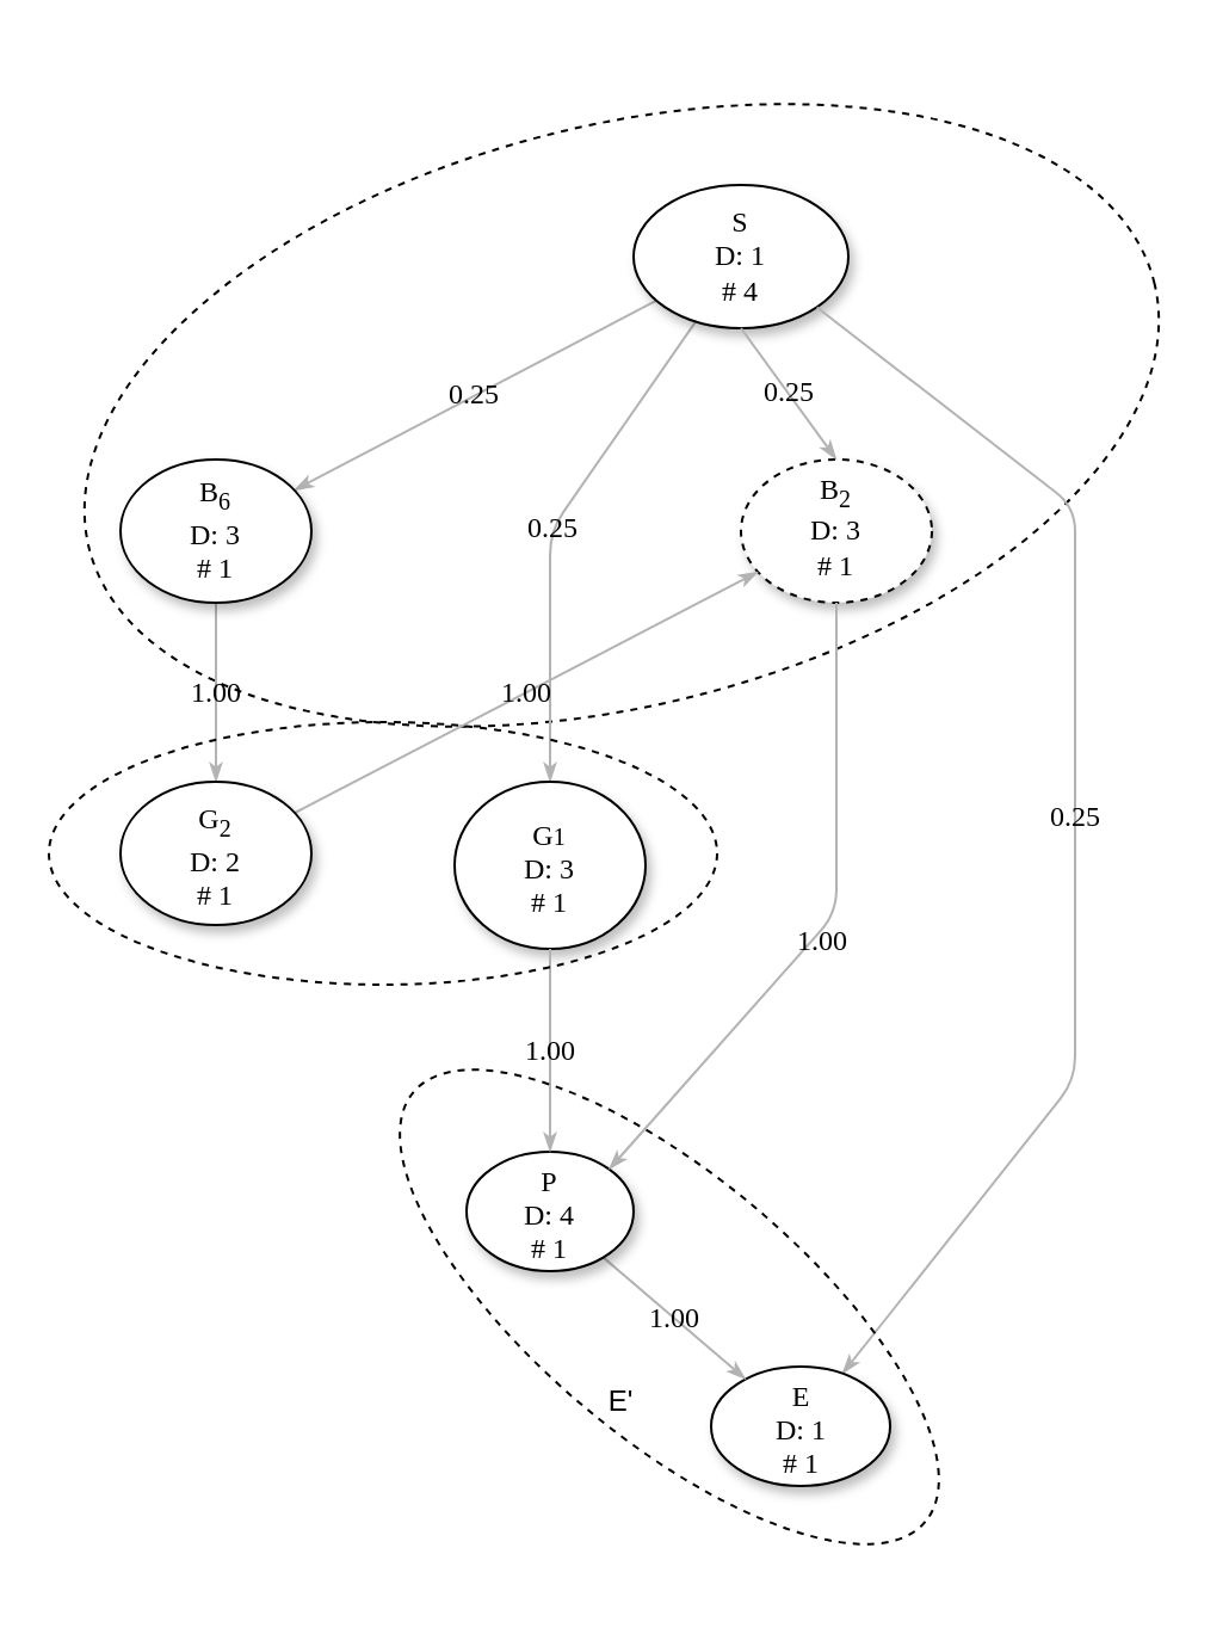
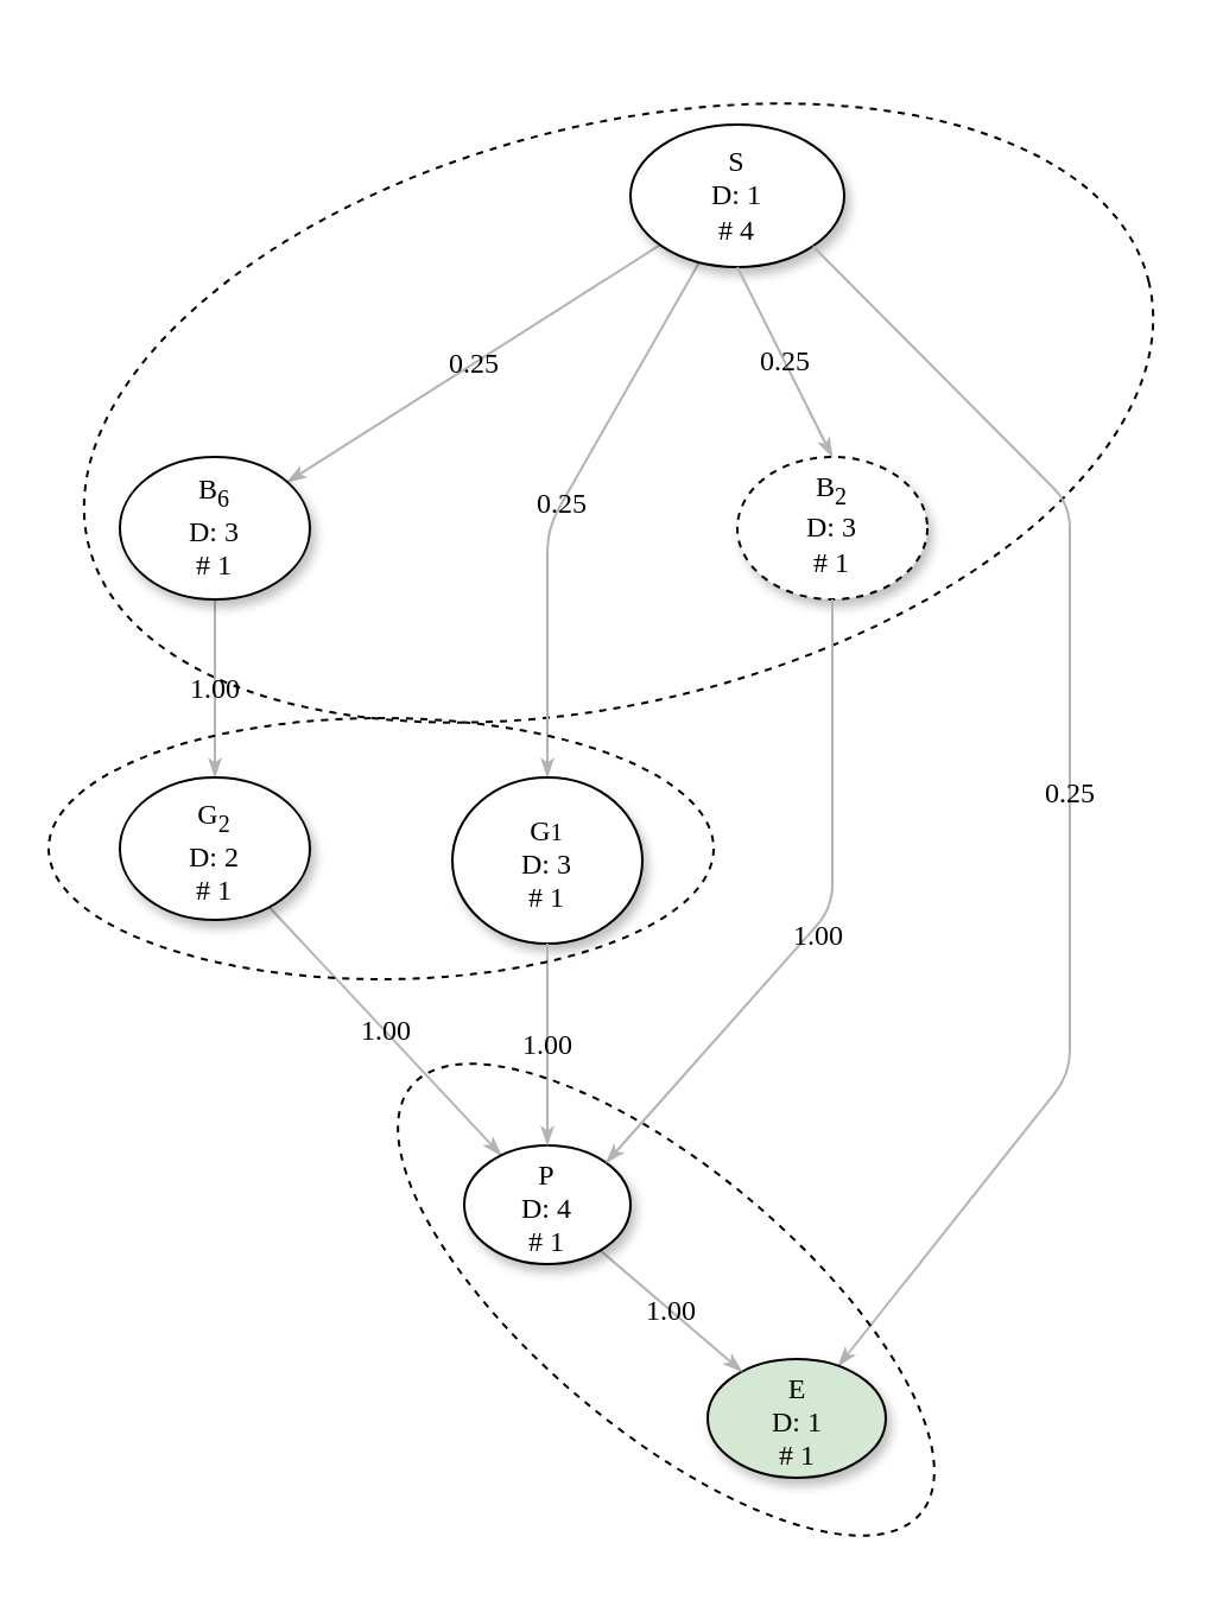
  <mxCell id="0" />
  <mxCell id="1" parent="0" />
  <mxCell id="2" value="" style="ellipse;whiteSpace=wrap;html=1;fillColor=none;dashed=1;rotation=-14;" parent="1" vertex="1"><mxGeometry x="30" y="20" width="460" height="243" as="geometry" /></mxCell>
  <mxCell id="3" value="0.25" style="edgeStyle=none;rounded=1;html=1;labelBackgroundColor=none;startArrow=none;startFill=0;startSize=5;endArrow=classicThin;endFill=1;endSize=5;jettySize=auto;orthogonalLoop=1;strokeColor=#B3B3B3;strokeWidth=1;fontFamily=Verdana;fontSize=12;fontColor=#000000;" parent="1" source="5" target="11" edge="1"><mxGeometry relative="1" as="geometry" /></mxCell>
  <mxCell id="4" value="0.25" style="edgeStyle=none;rounded=1;html=1;labelBackgroundColor=none;startArrow=none;startFill=0;startSize=5;endArrow=classicThin;endFill=1;endSize=5;jettySize=auto;orthogonalLoop=1;strokeColor=#B3B3B3;strokeWidth=1;fontFamily=Verdana;fontSize=12;fontColor=#000000;" parent="1" source="5" target="7" edge="1"><mxGeometry relative="1" as="geometry"><Array as="points"><mxPoint x="230" y="190" /></Array></mxGeometry></mxCell>
- <mxCell id="5" value="S&lt;br&gt;D: 1&lt;br&gt;# 4&lt;br&gt;" style="ellipse;whiteSpace=wrap;html=1;rounded=0;shadow=1;comic=0;labelBackgroundColor=none;strokeColor=#000000;strokeWidth=1;fillColor=#FFFFFF;fontFamily=Verdana;fontSize=12;fontColor=#000000;align=center;" parent="1" vertex="1"><mxGeometry x="265" y="45" width="90" height="60" as="geometry" /></mxCell>
+ <mxCell id="5" value="S&lt;br&gt;D: 1&lt;br&gt;# 4&lt;br&gt;" style="ellipse;whiteSpace=wrap;html=1;rounded=0;shadow=1;comic=0;labelBackgroundColor=none;strokeColor=#000000;strokeWidth=1;fillColor=#FFFFFF;fontFamily=Verdana;fontSize=12;fontColor=#000000;align=center;" parent="1" vertex="1"><mxGeometry x="265" y="20" width="90" height="60" as="geometry" /></mxCell>
  <mxCell id="6" value="B&lt;sub&gt;2&lt;br&gt;&lt;/sub&gt;D: 3&lt;br&gt;# 1&lt;sub&gt;&lt;br&gt;&lt;/sub&gt;" style="ellipse;whiteSpace=wrap;html=1;rounded=0;shadow=1;comic=0;labelBackgroundColor=none;strokeColor=#000000;strokeWidth=1;fillColor=#FFFFFF;fontFamily=Verdana;fontSize=12;fontColor=#000000;align=center;dashed=1;" parent="1" vertex="1"><mxGeometry x="310" y="160" width="80" height="60" as="geometry" /></mxCell>
  <mxCell id="7" value="&lt;sub&gt;&lt;span style=&quot;font-size: 12px&quot;&gt;G&lt;/span&gt;1&lt;br&gt;&lt;/sub&gt;D: 3&lt;br&gt;# 1&lt;br&gt;" style="ellipse;whiteSpace=wrap;html=1;rounded=0;shadow=1;comic=0;labelBackgroundColor=none;strokeColor=#000000;strokeWidth=1;fillColor=#FFFFFF;fontFamily=Verdana;fontSize=12;fontColor=#000000;align=center;" parent="1" vertex="1"><mxGeometry x="190" y="295" width="80" height="70" as="geometry" /></mxCell>
  <mxCell id="8" value="0.25" style="edgeStyle=none;rounded=1;html=1;labelBackgroundColor=none;startArrow=none;startFill=0;startSize=5;endArrow=classicThin;endFill=1;endSize=5;jettySize=auto;orthogonalLoop=1;strokeColor=#B3B3B3;strokeWidth=1;fontFamily=Verdana;fontSize=12;fontColor=#000000;exitX=1;exitY=1;exitDx=0;exitDy=0;" parent="1" source="5" target="9" edge="1"><mxGeometry relative="1" as="geometry"><mxPoint x="230" y="210" as="sourcePoint" /><Array as="points"><mxPoint x="450" y="180" /><mxPoint x="450" y="320" /><mxPoint x="450" y="420" /></Array></mxGeometry></mxCell>
- <mxCell id="9" value="&lt;sub&gt;&lt;span style=&quot;font-size: 12px&quot;&gt;E&lt;/span&gt;&lt;br&gt;&lt;/sub&gt;&lt;span&gt;D: 1&lt;/span&gt;&lt;br&gt;&lt;span&gt;# 1&lt;/span&gt;" style="ellipse;whiteSpace=wrap;html=1;rounded=0;shadow=1;comic=0;labelBackgroundColor=none;strokeColor=#000000;strokeWidth=1;fillColor=#FFFFFF;fontFamily=Verdana;fontSize=12;fontColor=#000000;align=center;" parent="1" vertex="1"><mxGeometry x="297.5" y="540" width="75" height="50" as="geometry" /></mxCell>
+ <mxCell id="9" value="&lt;sub&gt;&lt;span style=&quot;font-size: 12px&quot;&gt;E&lt;/span&gt;&lt;br&gt;&lt;/sub&gt;&lt;span&gt;D: 1&lt;/span&gt;&lt;br&gt;&lt;span&gt;# 1&lt;/span&gt;" style="ellipse;whiteSpace=wrap;html=1;rounded=0;shadow=1;comic=0;labelBackgroundColor=none;strokeColor=#000000;strokeWidth=1;fillColor=#d5e8d4;fontFamily=Verdana;fontSize=12;fontColor=#000000;align=center;" parent="1" vertex="1"><mxGeometry x="297.5" y="540" width="75" height="50" as="geometry" /></mxCell>
  <mxCell id="10" value="1.00" style="edgeStyle=none;rounded=1;html=1;labelBackgroundColor=none;startArrow=none;startFill=0;startSize=5;endArrow=classicThin;endFill=1;endSize=5;jettySize=auto;orthogonalLoop=1;strokeColor=#B3B3B3;strokeWidth=1;fontFamily=Verdana;fontSize=12;fontColor=#000000;" parent="1" source="11" target="13" edge="1"><mxGeometry relative="1" as="geometry" /></mxCell>
  <mxCell id="11" value="B&lt;sub&gt;6&lt;br&gt;&lt;/sub&gt;D: 3&lt;br&gt;# 1&lt;br&gt;" style="ellipse;whiteSpace=wrap;html=1;rounded=0;shadow=1;comic=0;labelBackgroundColor=none;strokeColor=#000000;strokeWidth=1;fillColor=#FFFFFF;fontFamily=Verdana;fontSize=12;fontColor=#000000;align=center;" parent="1" vertex="1"><mxGeometry x="50" y="160" width="80" height="60" as="geometry" /></mxCell>
- <mxCell id="12" value="1.00" style="edgeStyle=none;rounded=1;html=1;labelBackgroundColor=none;startArrow=none;startFill=0;startSize=5;endArrow=classicThin;endFill=1;endSize=5;jettySize=auto;orthogonalLoop=1;strokeColor=#B3B3B3;strokeWidth=1;fontFamily=Verdana;fontSize=12;fontColor=#000000;" parent="1" source="13" target="6" edge="1"><mxGeometry relative="1" as="geometry" /></mxCell>
+ <mxCell id="12" value="1.00" style="edgeStyle=none;rounded=1;html=1;labelBackgroundColor=none;startArrow=none;startFill=0;startSize=5;endArrow=classicThin;endFill=1;endSize=5;jettySize=auto;orthogonalLoop=1;strokeColor=#B3B3B3;strokeWidth=1;fontFamily=Verdana;fontSize=12;fontColor=#000000;" parent="1" source="13" target="15" edge="1"><mxGeometry relative="1" as="geometry" /></mxCell>
  <mxCell id="13" value="&lt;sub&gt;&lt;span style=&quot;font-size: 12px&quot;&gt;G&lt;sub&gt;2&lt;/sub&gt;&lt;/span&gt;&lt;br&gt;&lt;/sub&gt;&lt;span&gt;D: 2&lt;/span&gt;&lt;br&gt;&lt;span&gt;# 1&lt;/span&gt;" style="ellipse;whiteSpace=wrap;html=1;rounded=0;shadow=1;comic=0;labelBackgroundColor=none;strokeColor=#000000;strokeWidth=1;fillColor=#FFFFFF;fontFamily=Verdana;fontSize=12;fontColor=#000000;align=center;" parent="1" vertex="1"><mxGeometry x="50" y="295" width="80" height="60" as="geometry" /></mxCell>
  <mxCell id="14" value="1.00" style="edgeStyle=none;rounded=1;html=1;labelBackgroundColor=none;startArrow=none;startFill=0;startSize=5;endArrow=classicThin;endFill=1;endSize=5;jettySize=auto;orthogonalLoop=1;strokeColor=#B3B3B3;strokeWidth=1;fontFamily=Verdana;fontSize=12;fontColor=#000000;" parent="1" source="15" target="9" edge="1"><mxGeometry relative="1" as="geometry" /></mxCell>
  <mxCell id="15" value="&lt;sub&gt;&lt;span style=&quot;font-size: 12px&quot;&gt;P&lt;/span&gt;&lt;br&gt;&lt;/sub&gt;D: 4&lt;br&gt;# 1&lt;br&gt;" style="ellipse;whiteSpace=wrap;html=1;rounded=0;shadow=1;comic=0;labelBackgroundColor=none;strokeColor=#000000;strokeWidth=1;fillColor=#FFFFFF;fontFamily=Verdana;fontSize=12;fontColor=#000000;align=center;" parent="1" vertex="1"><mxGeometry x="195" y="450" width="70" height="50" as="geometry" /></mxCell>
  <mxCell id="16" value="1.00" style="edgeStyle=none;rounded=1;html=1;labelBackgroundColor=none;startArrow=none;startFill=0;startSize=5;endArrow=classicThin;endFill=1;endSize=5;jettySize=auto;orthogonalLoop=1;strokeColor=#B3B3B3;strokeWidth=1;fontFamily=Verdana;fontSize=12;fontColor=#000000;exitX=0.5;exitY=1;exitDx=0;exitDy=0;entryX=1;entryY=0;entryDx=0;entryDy=0;" parent="1" source="6" target="15" edge="1"><mxGeometry x="0.045" y="4" relative="1" as="geometry"><mxPoint x="340" y="240" as="sourcePoint" /><mxPoint x="444.56" y="398.099" as="targetPoint" /><Array as="points"><mxPoint x="350" y="350" /></Array><mxPoint as="offset" /></mxGeometry></mxCell>
  <mxCell id="17" value="0.25" style="edgeStyle=none;rounded=1;html=1;labelBackgroundColor=none;startArrow=none;startFill=0;startSize=5;endArrow=classicThin;endFill=1;endSize=5;jettySize=auto;orthogonalLoop=1;strokeColor=#B3B3B3;strokeWidth=1;fontFamily=Verdana;fontSize=12;fontColor=#000000;exitX=0.5;exitY=1;exitDx=0;exitDy=0;entryX=0.5;entryY=0;entryDx=0;entryDy=0;" parent="1" source="5" target="6" edge="1"><mxGeometry relative="1" as="geometry"><mxPoint x="509.95" y="310.874" as="sourcePoint" /><mxPoint x="684.56" y="339.099" as="targetPoint" /></mxGeometry></mxCell>
  <mxCell id="18" value="1.00" style="edgeStyle=none;rounded=1;html=1;labelBackgroundColor=none;startArrow=none;startFill=0;startSize=5;endArrow=classicThin;endFill=1;endSize=5;jettySize=auto;orthogonalLoop=1;strokeColor=#B3B3B3;strokeWidth=1;fontFamily=Verdana;fontSize=12;fontColor=#000000;exitX=0.5;exitY=1;exitDx=0;exitDy=0;entryX=0.5;entryY=0;entryDx=0;entryDy=0;" parent="1" source="7" target="15" edge="1"><mxGeometry relative="1" as="geometry"><mxPoint x="153.95" y="510.874" as="sourcePoint" /><mxPoint x="328.56" y="539.099" as="targetPoint" /></mxGeometry></mxCell>
  <mxCell id="19" value="" style="ellipse;whiteSpace=wrap;html=1;fillColor=none;dashed=1;" parent="1" vertex="1"><mxGeometry x="20" y="270" width="280" height="110" as="geometry" /></mxCell>
  <mxCell id="20" value="" style="ellipse;whiteSpace=wrap;html=1;fillColor=none;dashed=1;rotation=40;" parent="1" vertex="1"><mxGeometry x="140" y="460" width="280" height="110" as="geometry" /></mxCell>
- <mxCell id="21" value="E'" style="text;html=1;strokeColor=none;fillColor=none;align=center;verticalAlign=middle;whiteSpace=wrap;rounded=0;dashed=1;" parent="1" vertex="1"><mxGeometry x="240" y="545" width="40" height="20" as="geometry" /></mxCell>
